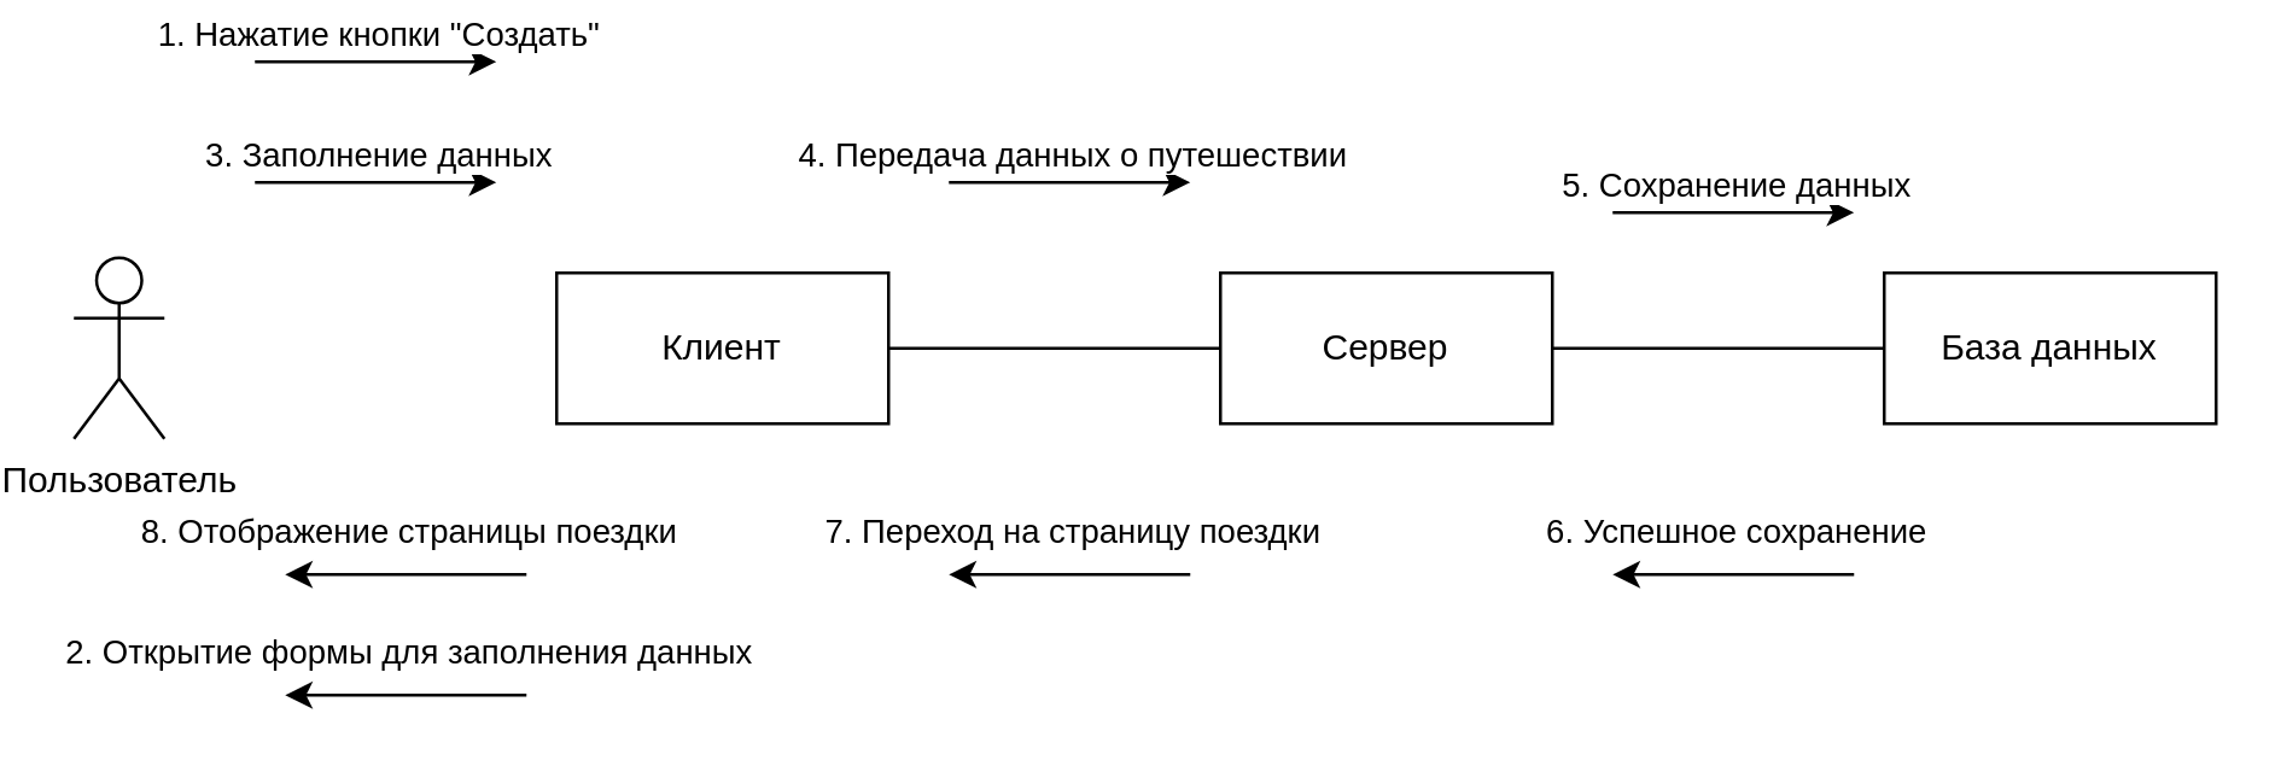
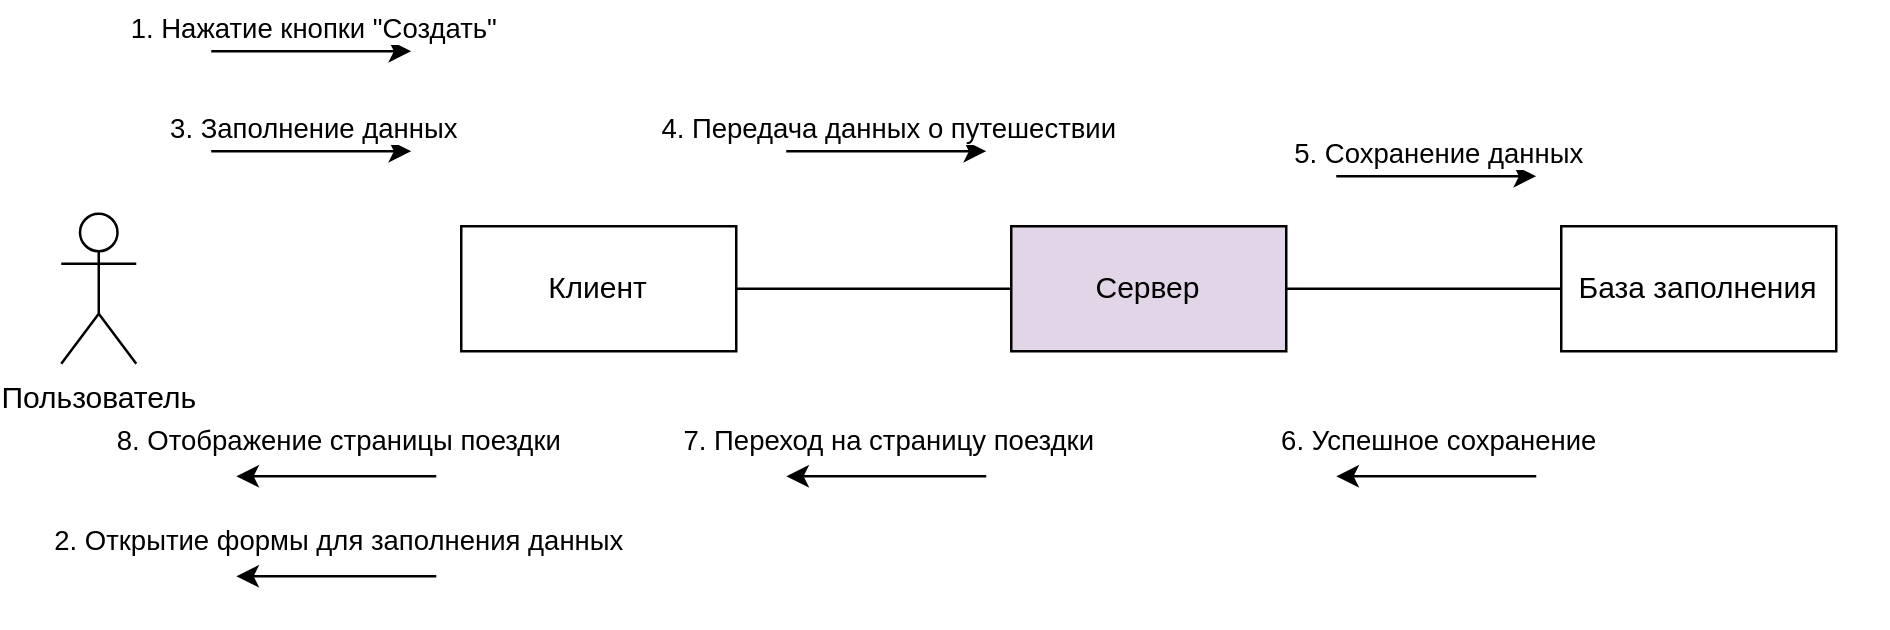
  <mxCell id="0" />
  <mxCell id="1" parent="0" />
  <mxCell id="2" value="Пользователь" style="shape=umlActor;verticalLabelPosition=bottom;verticalAlign=top;html=1;" vertex="1" parent="1"><mxGeometry x="20" y="85" width="30" height="60" as="geometry" /></mxCell>
  <mxCell id="3" style="edgeStyle=orthogonalEdgeStyle;rounded=0;orthogonalLoop=1;jettySize=auto;html=1;entryX=0;entryY=0.5;entryDx=0;entryDy=0;endArrow=none;endFill=0;" edge="1" parent="1" source="4" target="6"><mxGeometry relative="1" as="geometry" /></mxCell>
  <mxCell id="4" value="Клиент" style="html=1;whiteSpace=wrap;" vertex="1" parent="1"><mxGeometry x="180" y="90" width="110" height="50" as="geometry" /></mxCell>
  <mxCell id="5" style="edgeStyle=orthogonalEdgeStyle;rounded=0;orthogonalLoop=1;jettySize=auto;html=1;endArrow=none;endFill=0;" edge="1" parent="1" source="6" target="7"><mxGeometry relative="1" as="geometry" /></mxCell>
- <mxCell id="6" value="Сервер" style="html=1;whiteSpace=wrap;" vertex="1" parent="1"><mxGeometry x="400" y="90" width="110" height="50" as="geometry" /></mxCell>
- <mxCell id="7" value="База данных" style="html=1;whiteSpace=wrap;" vertex="1" parent="1"><mxGeometry x="620" y="90" width="110" height="50" as="geometry" /></mxCell>
+ <mxCell id="6" value="Сервер" style="html=1;whiteSpace=wrap;fillColor=#e1d5e7;" vertex="1" parent="1"><mxGeometry x="400" y="90" width="110" height="50" as="geometry" /></mxCell>
+ <mxCell id="7" value="База заполнения" style="html=1;whiteSpace=wrap;" vertex="1" parent="1"><mxGeometry x="620" y="90" width="110" height="50" as="geometry" /></mxCell>
  <mxCell id="8" style="edgeStyle=orthogonalEdgeStyle;rounded=0;orthogonalLoop=1;jettySize=auto;html=1;endArrow=classic;endFill=1;" edge="1" parent="1"><mxGeometry relative="1" as="geometry"><mxPoint x="80" y="20" as="sourcePoint" /><mxPoint x="160" y="20" as="targetPoint" /></mxGeometry></mxCell>
  <mxCell id="9" value="1. Нажатие кнопки &quot;Создать&quot;" style="edgeLabel;html=1;align=center;verticalAlign=middle;resizable=0;points=[];" vertex="1" connectable="0" parent="8"><mxGeometry x="-0.117" y="2" relative="1" as="geometry"><mxPoint x="5" y="-8" as="offset" /></mxGeometry></mxCell>
  <mxCell id="10" style="edgeStyle=orthogonalEdgeStyle;rounded=0;orthogonalLoop=1;jettySize=auto;html=1;endArrow=none;endFill=0;startArrow=classic;startFill=1;" edge="1" parent="1"><mxGeometry relative="1" as="geometry"><mxPoint x="90" y="230" as="sourcePoint" /><mxPoint x="170" y="230" as="targetPoint" /></mxGeometry></mxCell>
  <mxCell id="11" value="2. Открытие формы для заполнения данных" style="edgeLabel;html=1;align=center;verticalAlign=middle;resizable=0;points=[];" vertex="1" connectable="0" parent="10"><mxGeometry x="-0.117" y="2" relative="1" as="geometry"><mxPoint x="5" y="-13" as="offset" /></mxGeometry></mxCell>
  <mxCell id="12" style="edgeStyle=orthogonalEdgeStyle;rounded=0;orthogonalLoop=1;jettySize=auto;html=1;endArrow=classic;endFill=1;" edge="1" parent="1"><mxGeometry relative="1" as="geometry"><mxPoint x="80" y="60" as="sourcePoint" /><mxPoint x="160" y="60" as="targetPoint" /></mxGeometry></mxCell>
  <mxCell id="13" value="3. Заполнение данных" style="edgeLabel;html=1;align=center;verticalAlign=middle;resizable=0;points=[];" vertex="1" connectable="0" parent="12"><mxGeometry x="-0.117" y="2" relative="1" as="geometry"><mxPoint x="5" y="-8" as="offset" /></mxGeometry></mxCell>
  <mxCell id="14" style="edgeStyle=orthogonalEdgeStyle;rounded=0;orthogonalLoop=1;jettySize=auto;html=1;endArrow=classic;endFill=1;" edge="1" parent="1"><mxGeometry relative="1" as="geometry"><mxPoint x="310" y="60" as="sourcePoint" /><mxPoint x="390" y="60" as="targetPoint" /></mxGeometry></mxCell>
  <mxCell id="15" value="4. Передача данных о путешествии" style="edgeLabel;html=1;align=center;verticalAlign=middle;resizable=0;points=[];" vertex="1" connectable="0" parent="14"><mxGeometry x="-0.117" y="2" relative="1" as="geometry"><mxPoint x="5" y="-8" as="offset" /></mxGeometry></mxCell>
  <mxCell id="16" style="edgeStyle=orthogonalEdgeStyle;rounded=0;orthogonalLoop=1;jettySize=auto;html=1;endArrow=classic;endFill=1;" edge="1" parent="1"><mxGeometry relative="1" as="geometry"><mxPoint x="530" y="70" as="sourcePoint" /><mxPoint x="610" y="70" as="targetPoint" /></mxGeometry></mxCell>
  <mxCell id="17" value="5. Сохранение данных" style="edgeLabel;html=1;align=center;verticalAlign=middle;resizable=0;points=[];" vertex="1" connectable="0" parent="16"><mxGeometry x="-0.117" y="2" relative="1" as="geometry"><mxPoint x="5" y="-8" as="offset" /></mxGeometry></mxCell>
  <mxCell id="18" style="edgeStyle=orthogonalEdgeStyle;rounded=0;orthogonalLoop=1;jettySize=auto;html=1;endArrow=none;endFill=0;startArrow=classic;startFill=1;" edge="1" parent="1"><mxGeometry relative="1" as="geometry"><mxPoint x="530" y="190" as="sourcePoint" /><mxPoint x="610" y="190" as="targetPoint" /></mxGeometry></mxCell>
  <mxCell id="19" value="6. Успешное сохранение" style="edgeLabel;html=1;align=center;verticalAlign=middle;resizable=0;points=[];" vertex="1" connectable="0" parent="18"><mxGeometry x="-0.117" y="2" relative="1" as="geometry"><mxPoint x="5" y="-13" as="offset" /></mxGeometry></mxCell>
  <mxCell id="20" style="edgeStyle=orthogonalEdgeStyle;rounded=0;orthogonalLoop=1;jettySize=auto;html=1;endArrow=none;endFill=0;startArrow=classic;startFill=1;" edge="1" parent="1"><mxGeometry relative="1" as="geometry"><mxPoint x="310" y="190" as="sourcePoint" /><mxPoint x="390" y="190" as="targetPoint" /></mxGeometry></mxCell>
  <mxCell id="21" value="7. Переход на страницу поездки" style="edgeLabel;html=1;align=center;verticalAlign=middle;resizable=0;points=[];" vertex="1" connectable="0" parent="20"><mxGeometry x="-0.117" y="2" relative="1" as="geometry"><mxPoint x="5" y="-13" as="offset" /></mxGeometry></mxCell>
  <mxCell id="22" style="edgeStyle=orthogonalEdgeStyle;rounded=0;orthogonalLoop=1;jettySize=auto;html=1;endArrow=none;endFill=0;startArrow=classic;startFill=1;" edge="1" parent="1"><mxGeometry relative="1" as="geometry"><mxPoint x="90" y="190" as="sourcePoint" /><mxPoint x="170" y="190" as="targetPoint" /></mxGeometry></mxCell>
  <mxCell id="23" value="8. Отображение страницы поездки" style="edgeLabel;html=1;align=center;verticalAlign=middle;resizable=0;points=[];" vertex="1" connectable="0" parent="22"><mxGeometry x="-0.117" y="2" relative="1" as="geometry"><mxPoint x="5" y="-13" as="offset" /></mxGeometry></mxCell>
